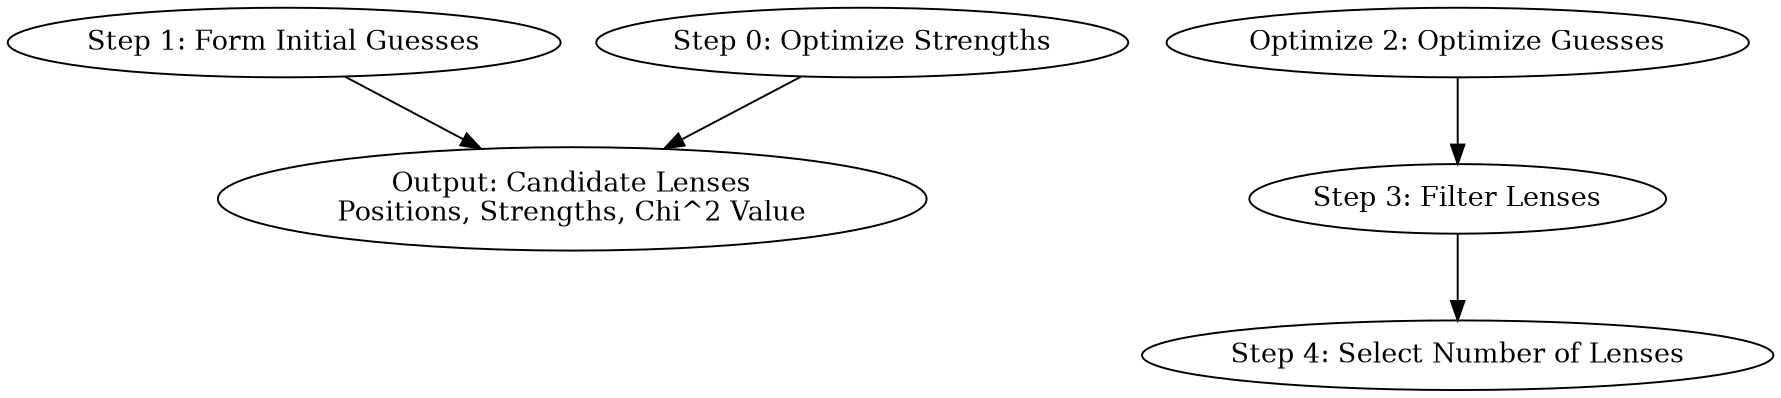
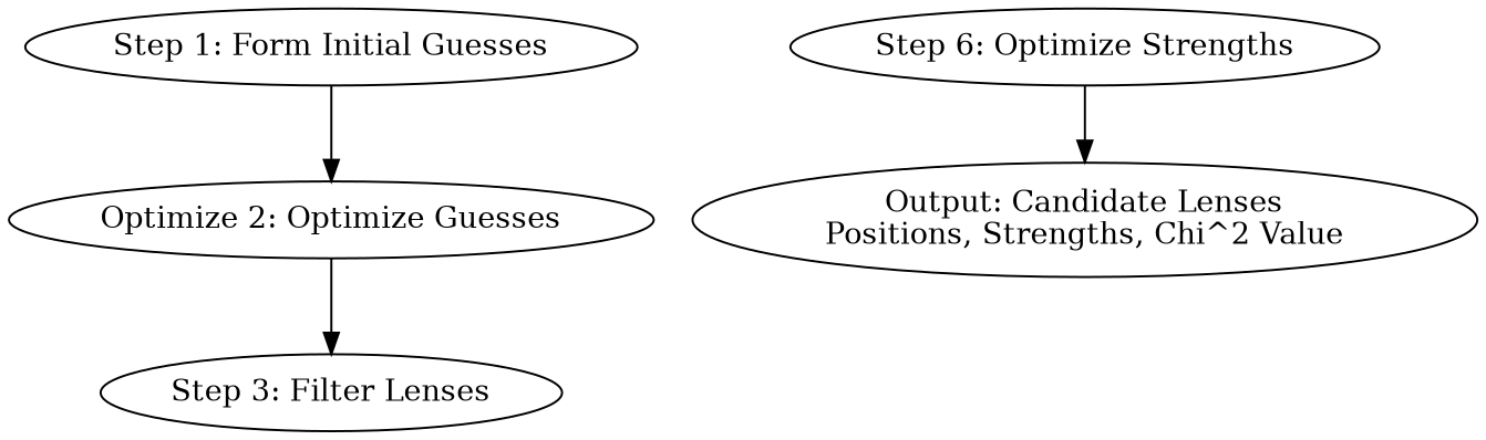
  digraph {
    n1 [label="Step 1: Form Initial Guesses"]
    n2 [label="Optimize 2: Optimize Guesses"]
    n3 [label="Step 3: Filter Lenses"]
-   n4 [label="Step 4: Select Number of Lenses"]
-   n5 [label="Step 0: Optimize Strengths"]
+   n5 [label="Step 6: Optimize Strengths"]
    n6 [label="Output: Candidate Lenses\nPositions, Strengths, Chi^2 Value"]
-   n1 -> n6
+   n1 -> n2
    n2 -> n3
-   n3 -> n4
    n5 -> n6
  }
